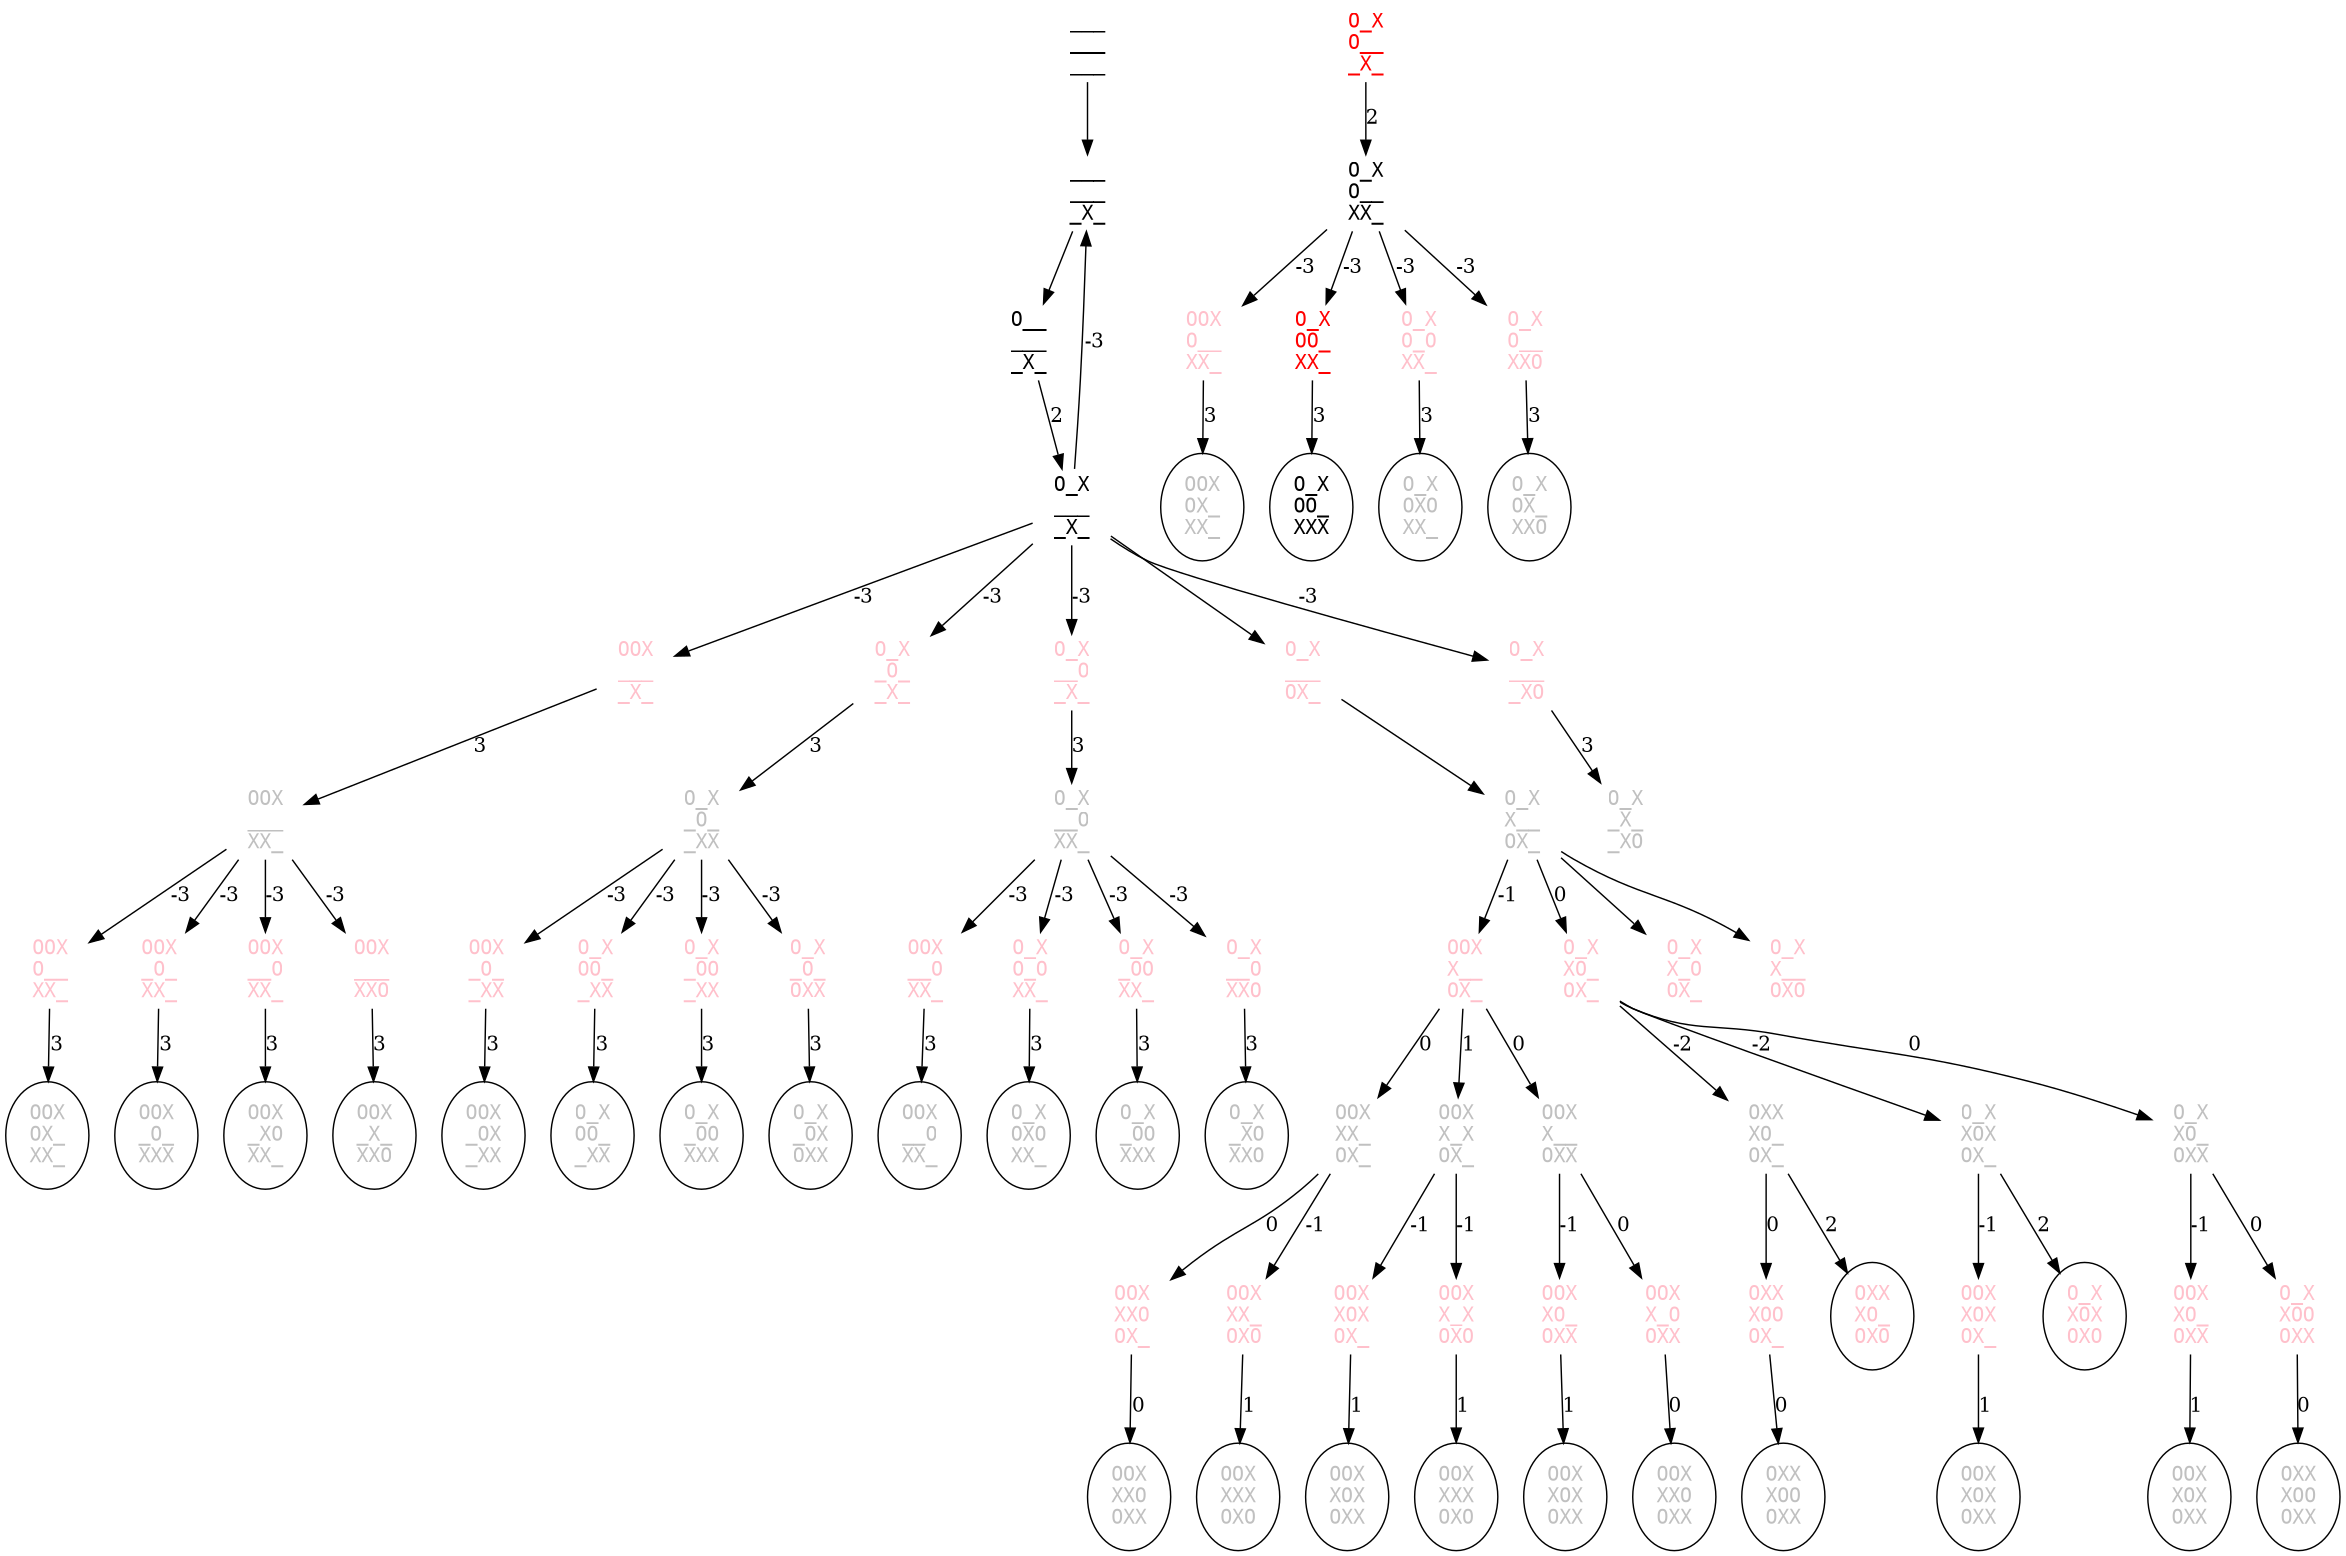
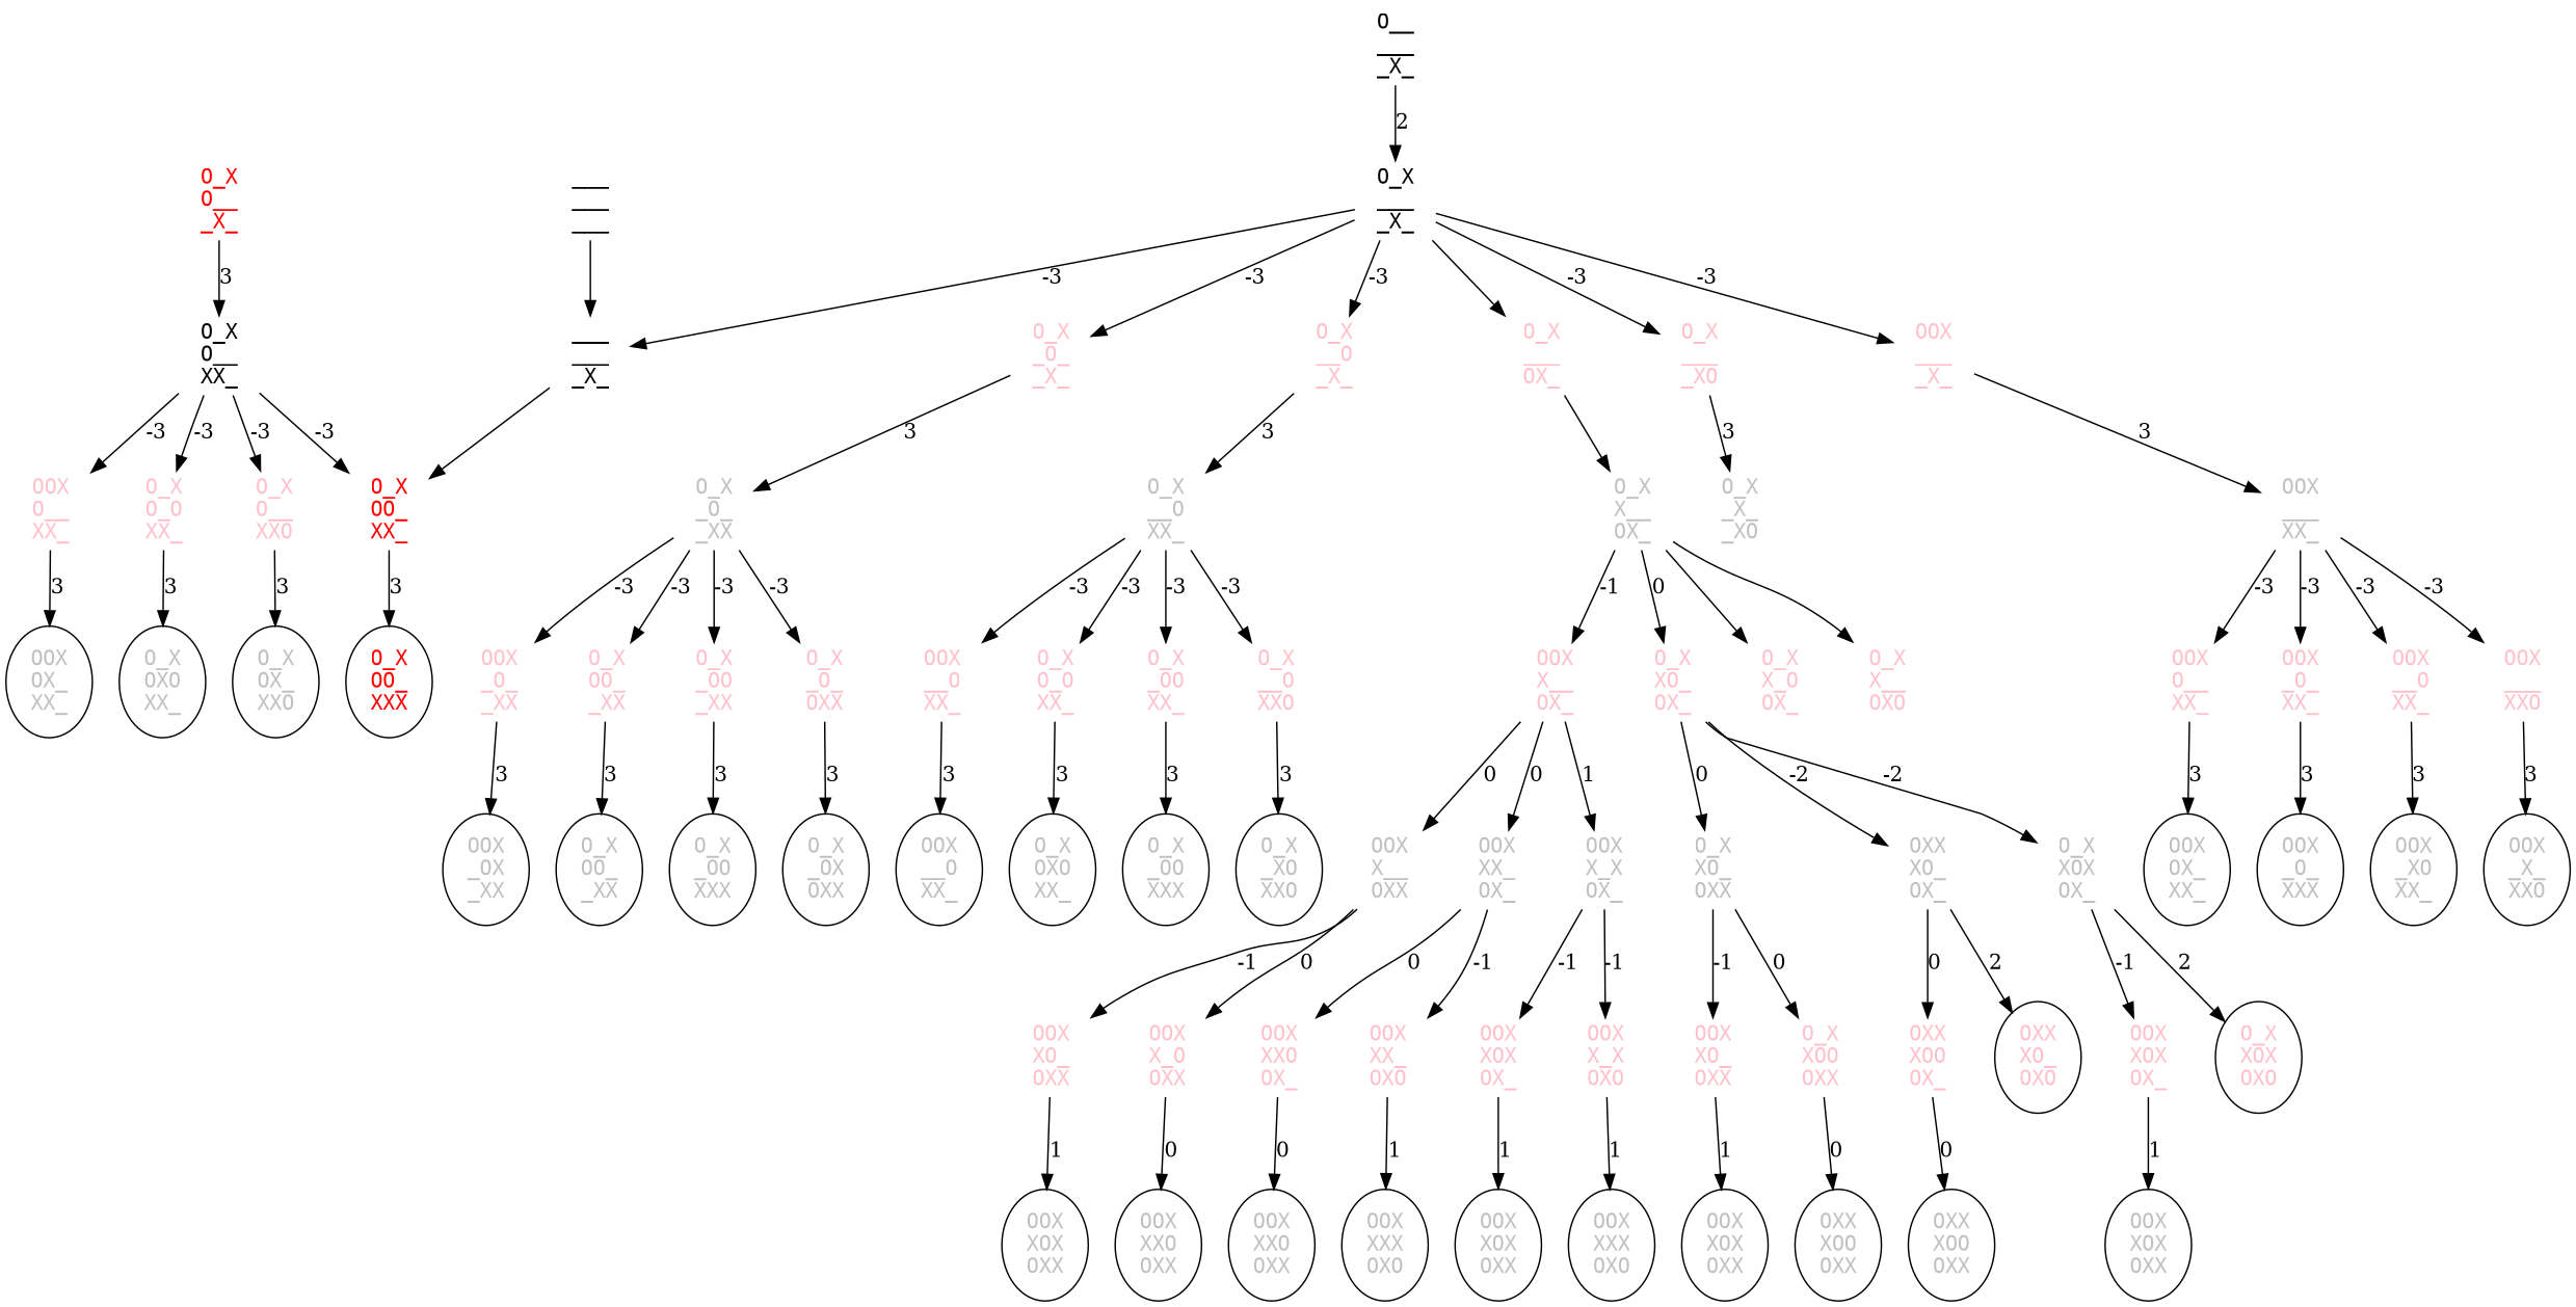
  digraph {
    node [fontcolor=pink fontname=mono shape=none]
    n1 [fontcolor=black label="___\n___\n___"]
    n2 [fontcolor=black label="___\n___\n_X_"]
    n3 [fontcolor=black label="O__\n___\n_X_"]
    n4 [fontcolor=black label="O_X\n___\n_X_"]
    n5 [label="OOX\n___\n_X_"]
    n6 [label="O_X\n_O_\n_X_"]
    n7 [label="O_X\n__O\n_X_"]
    n8 [label="O_X\n___\nOX_"]
    n9 [label="O_X\n___\n_XO"]
    n10 [fontcolor=grey label="OOX\n___\nXX_"]
    n11 [fontcolor=red label="O_X\nO__\n_X_"]
    n12 [fontcolor=black label="O_X\nO__\nXX_"]
    n13 [fontcolor=grey label="O_X\n_O_\n_XX"]
    n14 [fontcolor=grey label="O_X\n__O\nXX_"]
    n15 [fontcolor=grey label="O_X\nX__\nOX_"]
    n16 [fontcolor=grey label="O_X\n_X_\n_XO"]
    n17 [label="OOX\nO__\nXX_"]
    n18 [label="OOX\n_O_\nXX_"]
    n19 [label="OOX\n__O\nXX_"]
    n20 [label="OOX\n___\nXXO"]
    n21 [fontcolor=grey label="OOX\nOX_\nXX_" shape=""]
    n22 [fontcolor=grey label="OOX\n_O_\nXXX" shape=""]
    n23 [fontcolor=grey label="OOX\n_XO\nXX_" shape=""]
    n24 [fontcolor=grey label="OOX\n_X_\nXXO" shape=""]
    n25 [label="OOX\nO__\nXX_"]
    n26 [fontcolor=red label="O_X\nOO_\nXX_"]
    n27 [label="O_X\nO_O\nXX_"]
    n28 [label="O_X\nO__\nXXO"]
    n29 [fontcolor=grey label="OOX\nOX_\nXX_" shape=""]
-   n30 [fontcolor=black label="O_X\nOO_\nXXX" shape=""]
+   n30 [fontcolor=red label="O_X\nOO_\nXXX" shape=""]
    n31 [fontcolor=grey label="O_X\nOXO\nXX_" shape=""]
    n32 [fontcolor=grey label="O_X\nOX_\nXXO" shape=""]
    n33 [label="OOX\n_O_\n_XX"]
    n34 [label="O_X\nOO_\n_XX"]
    n35 [label="O_X\n_OO\n_XX"]
    n36 [label="O_X\n_O_\nOXX"]
    n37 [fontcolor=grey label="OOX\n_OX\n_XX" shape=""]
    n38 [fontcolor=grey label="O_X\nOO_\n_XX" shape=""]
    n39 [fontcolor=grey label="O_X\n_OO\nXXX" shape=""]
    n40 [fontcolor=grey label="O_X\n_OX\nOXX" shape=""]
    n41 [label="OOX\n__O\nXX_"]
    n42 [label="O_X\nO_O\nXX_"]
    n43 [label="O_X\n_OO\nXX_"]
    n44 [label="O_X\n__O\nXXO"]
    n45 [fontcolor=grey label="OOX\n__O\nXX_" shape=""]
    n46 [fontcolor=grey label="O_X\nOXO\nXX_" shape=""]
    n47 [fontcolor=grey label="O_X\n_OO\nXXX" shape=""]
    n48 [fontcolor=grey label="O_X\n_XO\nXXO" shape=""]
    n49 [label="OOX\nX__\nOX_"]
    n50 [label="O_X\nXO_\nOX_"]
    n51 [label="O_X\nX_O\nOX_"]
    n52 [label="O_X\nX__\nOXO"]
    n53 [fontcolor=grey label="OOX\nXX_\nOX_"]
    n54 [fontcolor=grey label="OOX\nX_X\nOX_"]
    n55 [fontcolor=grey label="OOX\nX__\nOXX"]
    n56 [fontcolor=grey label="OXX\nXO_\nOX_"]
    n57 [fontcolor=grey label="O_X\nXOX\nOX_"]
    n58 [fontcolor=grey label="O_X\nXO_\nOXX"]
    n59 [label="OOX\nXXO\nOX_"]
    n60 [label="OOX\nXX_\nOXO"]
    n61 [label="OOX\nXOX\nOX_"]
    n62 [label="OOX\nX_X\nOXO"]
    n63 [label="OOX\nXO_\nOXX"]
    n64 [label="OOX\nX_O\nOXX"]
    n65 [fontcolor=grey label="OOX\nXXO\nOXX" shape=""]
    n66 [fontcolor=grey label="OOX\nXXX\nOXO" shape=""]
    n67 [fontcolor=grey label="OOX\nXOX\nOXX" shape=""]
    n68 [fontcolor=grey label="OOX\nXXX\nOXO" shape=""]
    n69 [fontcolor=grey label="OOX\nXOX\nOXX" shape=""]
    n70 [fontcolor=grey label="OOX\nXXO\nOXX" shape=""]
    n71 [label="OXX\nXOO\nOX_"]
    n72 [label="OXX\nXO_\nOXO" shape=""]
    n73 [label="OOX\nXOX\nOX_"]
    n74 [label="O_X\nXOX\nOXO" shape=""]
    n75 [label="OOX\nXO_\nOXX"]
    n76 [label="O_X\nXOO\nOXX"]
    n77 [fontcolor=grey label="OXX\nXOO\nOXX" shape=""]
    n78 [fontcolor=grey label="OOX\nXOX\nOXX" shape=""]
    n79 [fontcolor=grey label="OOX\nXOX\nOXX" shape=""]
    n80 [fontcolor=grey label="OXX\nXOO\nOXX" shape=""]
    n1 -> n2
-   n2 -> n3
+   n2 -> n26
    n3 -> n4 [label=2]
    n4 -> n2 [label=-3]
    n4 -> n5 [label=-3]
    n4 -> n6 [label=-3]
    n4 -> n7 [label=-3]
    n4 -> n8
    n4 -> n9 [label=-3]
    n5 -> n10 [label=3]
    n6 -> n13 [label=3]
    n7 -> n14 [label=3]
    n8 -> n15
    n9 -> n16 [label=3]
    n10 -> n17 [label=-3]
    n10 -> n18 [label=-3]
    n10 -> n19 [label=-3]
    n10 -> n20 [label=-3]
-   n11 -> n12 [label=2]
+   n11 -> n12 [label=3]
    n12 -> n25 [label=-3]
    n12 -> n26 [label=-3]
    n12 -> n27 [label=-3]
    n12 -> n28 [label=-3]
    n13 -> n33 [label=-3]
    n13 -> n34 [label=-3]
    n13 -> n35 [label=-3]
    n13 -> n36 [label=-3]
    n14 -> n41 [label=-3]
    n14 -> n42 [label=-3]
    n14 -> n43 [label=-3]
    n14 -> n44 [label=-3]
    n15 -> n49 [label=-1]
    n15 -> n50 [label=0]
    n15 -> n51
    n15 -> n52
    n17 -> n21 [label=3]
    n18 -> n22 [label=3]
    n19 -> n23 [label=3]
    n20 -> n24 [label=3]
    n25 -> n29 [label=3]
    n26 -> n30 [label=3]
    n27 -> n31 [label=3]
    n28 -> n32 [label=3]
    n33 -> n37 [label=3]
    n34 -> n38 [label=3]
    n35 -> n39 [label=3]
    n36 -> n40 [label=3]
    n41 -> n45 [label=3]
    n42 -> n46 [label=3]
    n43 -> n47 [label=3]
    n44 -> n48 [label=3]
    n49 -> n53 [label=0]
    n49 -> n54 [label=1]
    n49 -> n55 [label=0]
    n50 -> n56 [label=-2]
    n50 -> n57 [label=-2]
    n50 -> n58 [label=0]
    n53 -> n59 [label=0]
    n53 -> n60 [label=-1]
    n54 -> n61 [label=-1]
    n54 -> n62 [label=-1]
    n55 -> n63 [label=-1]
    n55 -> n64 [label=0]
    n56 -> n71 [label=0]
    n56 -> n72 [label=2]
    n57 -> n73 [label=-1]
    n57 -> n74 [label=2]
    n58 -> n75 [label=-1]
    n58 -> n76 [label=0]
    n59 -> n65 [label=0]
    n60 -> n66 [label=1]
    n61 -> n67 [label=1]
    n62 -> n68 [label=1]
    n63 -> n69 [label=1]
    n64 -> n70 [label=0]
    n71 -> n77 [label=0]
    n73 -> n78 [label=1]
    n75 -> n79 [label=1]
    n76 -> n80 [label=0]
  }
